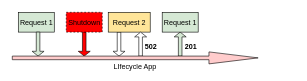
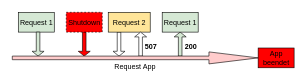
  <mxCell id="0" />
  <mxCell id="1" parent="0" />
  <mxCell id="2" value="" style="shape=singleArrow;direction=north;whiteSpace=wrap;html=1;fillColor=#D5E8D4;" vertex="1" parent="1"><mxGeometry x="290" y="53" width="20" height="40" as="geometry" /></mxCell>
  <mxCell id="3" value="Request 1" style="html=1;fillColor=#D5E8D4;" vertex="1" parent="1"><mxGeometry x="30" y="20" width="60" height="33" as="geometry" /></mxCell>
  <mxCell id="4" value="" style="shape=singleArrow;direction=south;whiteSpace=wrap;html=1;fillColor=#FF0000;" vertex="1" parent="1"><mxGeometry x="130" y="53" width="20" height="40" as="geometry" /></mxCell>
  <mxCell id="5" value="Shutdown" style="html=1;fillColor=#FF0000;dashed=1;" vertex="1" parent="1"><mxGeometry x="110" y="20" width="60" height="33" as="geometry" /></mxCell>
  <mxCell id="6" value="" style="shape=singleArrow;direction=south;whiteSpace=wrap;html=1;" vertex="1" parent="1"><mxGeometry x="188" y="53" width="20" height="40" as="geometry" /></mxCell>
  <mxCell id="7" value="Request 2" style="html=1;fillColor=#ffe599;" vertex="1" parent="1"><mxGeometry x="180" y="20" width="70" height="33" as="geometry" /></mxCell>
  <mxCell id="8" value="" style="shape=singleArrow;direction=north;whiteSpace=wrap;html=1;" vertex="1" parent="1"><mxGeometry x="224" y="53" width="20" height="40" as="geometry" /></mxCell>
- <mxCell id="9" value="502" style="text;align=center;fontStyle=1;verticalAlign=middle;spacingLeft=3;spacingRight=3;strokeColor=none;rotatable=0;points=[[0,0.5],[1,0.5]];portConstraint=eastwest;" vertex="1" parent="1"><mxGeometry x="230" y="63" width="43" height="26" as="geometry" /></mxCell>
+ <mxCell id="9" value="507" style="text;align=center;fontStyle=1;verticalAlign=middle;spacingLeft=3;spacingRight=3;strokeColor=none;rotatable=0;points=[[0,0.5],[1,0.5]];portConstraint=eastwest;" vertex="1" parent="1"><mxGeometry x="230" y="63" width="43" height="26" as="geometry" /></mxCell>
  <mxCell id="10" value="Request 1" style="html=1;fillColor=#D5E8D4;" vertex="1" parent="1"><mxGeometry x="270" y="20" width="60" height="33" as="geometry" /></mxCell>
  <mxCell id="11" value="" style="shape=singleArrow;direction=south;whiteSpace=wrap;html=1;fillColor=#D5E8D4;" vertex="1" parent="1"><mxGeometry x="53" y="53" width="20" height="40" as="geometry" /></mxCell>
- <mxCell id="12" value="201" style="text;align=center;fontStyle=1;verticalAlign=middle;spacingLeft=3;spacingRight=3;strokeColor=none;rotatable=0;points=[[0,0.5],[1,0.5]];portConstraint=eastwest;" vertex="1" parent="1"><mxGeometry x="293" y="63" width="50" height="26" as="geometry" /></mxCell>
- <mxCell id="13" value="&lt;br&gt;&lt;br&gt;LIfecycle App" style="shape=singleArrow;whiteSpace=wrap;html=1;fillColor=#FFCCCC;" vertex="1" parent="1"><mxGeometry x="20" y="86" width="410" height="20" as="geometry" /></mxCell>
+ <mxCell id="12" value="200" style="text;align=center;fontStyle=1;verticalAlign=middle;spacingLeft=3;spacingRight=3;strokeColor=none;rotatable=0;points=[[0,0.5],[1,0.5]];portConstraint=eastwest;" vertex="1" parent="1"><mxGeometry x="293" y="63" width="50" height="26" as="geometry" /></mxCell>
+ <mxCell id="13" value="&lt;br&gt;&lt;br&gt;Request App" style="shape=singleArrow;whiteSpace=wrap;html=1;fillColor=#FFCCCC;" vertex="1" parent="1"><mxGeometry x="20" y="86" width="410" height="20" as="geometry" /></mxCell>
+ <mxCell id="14" value="App &lt;br&gt;beendet" style="html=1;fillColor=#FF0000;" vertex="1" parent="1"><mxGeometry x="430" y="79.5" width="60" height="33" as="geometry" /></mxCell>
